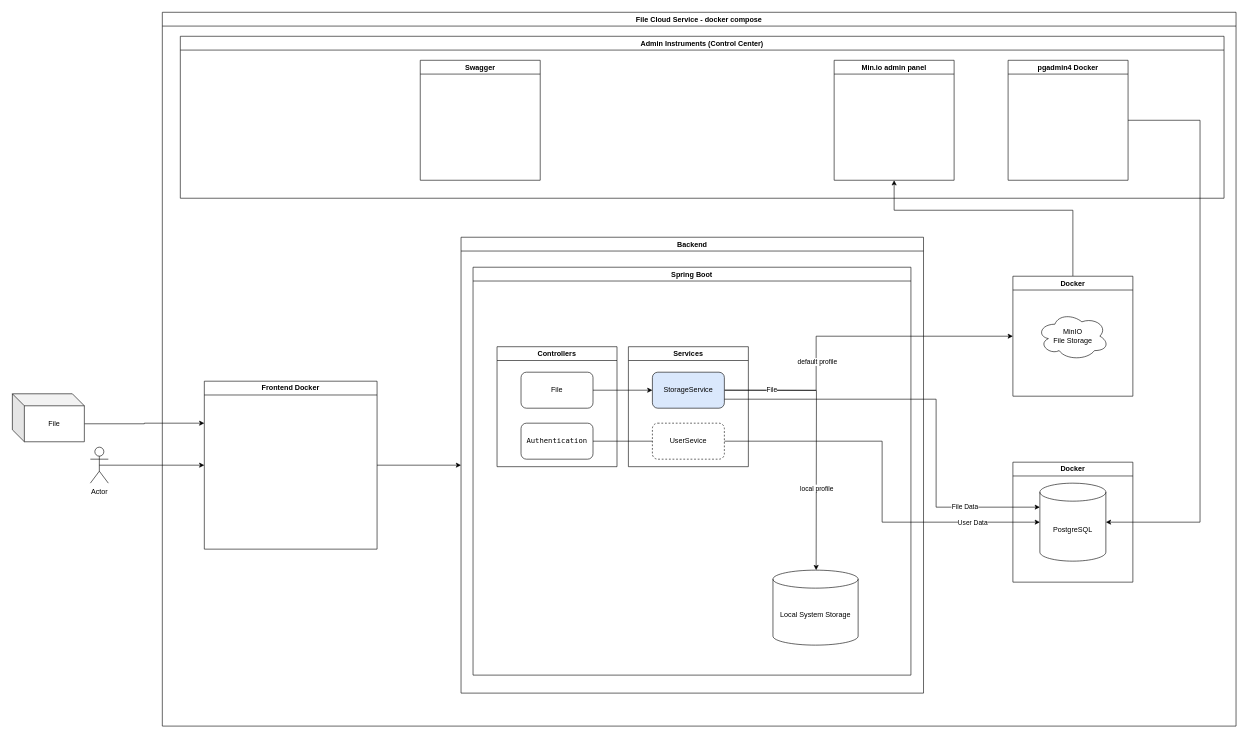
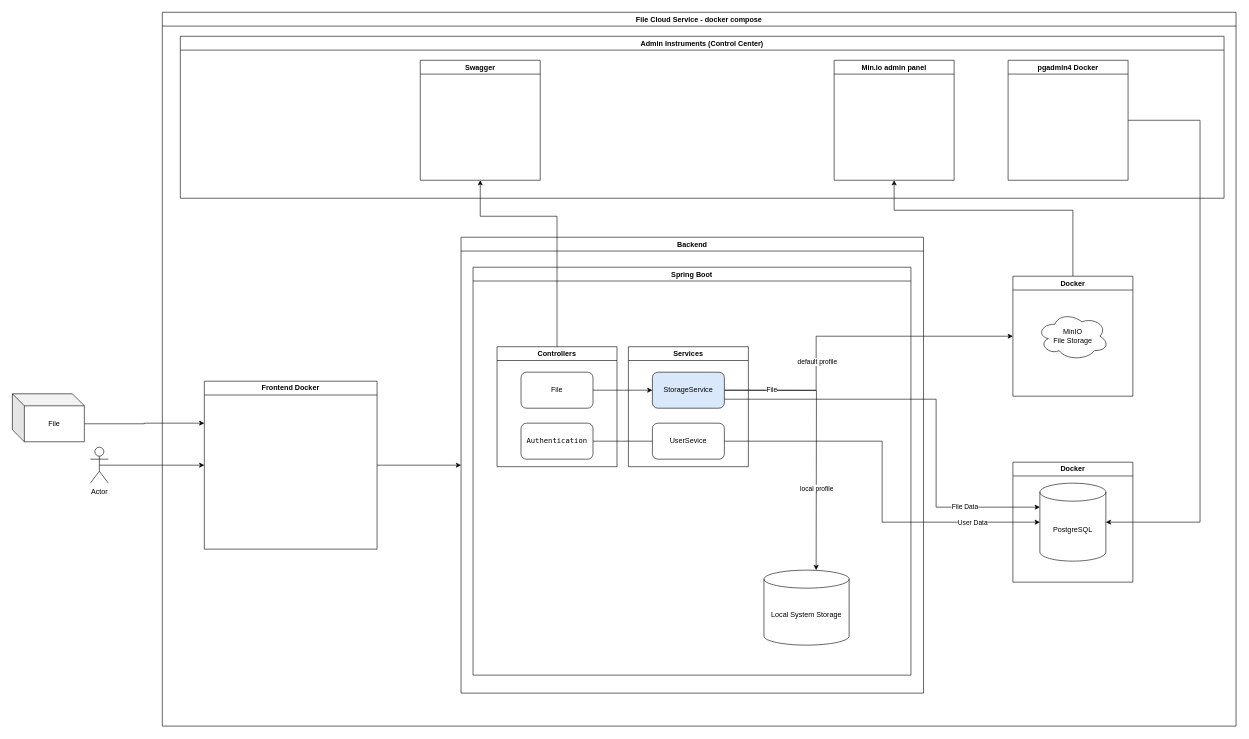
  <mxCell id="0" />
  <mxCell id="1" parent="0" />
  <mxCell id="2" value="File Cloud Service - docker compose" style="swimlane;whiteSpace=wrap;html=1;" parent="1" vertex="1"><mxGeometry x="270" y="20" width="1790" height="1190" as="geometry" /></mxCell>
  <mxCell id="3" style="edgeStyle=orthogonalEdgeStyle;rounded=0;orthogonalLoop=1;jettySize=auto;html=1;exitX=1;exitY=0.5;exitDx=0;exitDy=0;entryX=0;entryY=0.5;entryDx=0;entryDy=0;" parent="2" source="4" target="5" edge="1"><mxGeometry relative="1" as="geometry" /></mxCell>
  <mxCell id="4" value="Frontend Docker" style="swimlane;whiteSpace=wrap;html=1;" parent="2" vertex="1"><mxGeometry x="70" y="615" width="288" height="280" as="geometry" /></mxCell>
  <mxCell id="5" value="Backend" style="swimlane;whiteSpace=wrap;html=1;" parent="2" vertex="1"><mxGeometry x="498" y="375" width="771" height="760" as="geometry" /></mxCell>
  <mxCell id="6" value="Spring Boot" style="swimlane;whiteSpace=wrap;html=1;" parent="5" vertex="1"><mxGeometry x="20" y="50" width="730" height="680" as="geometry" /></mxCell>
  <mxCell id="7" value="Controllers" style="swimlane;whiteSpace=wrap;html=1;" parent="6" vertex="1"><mxGeometry x="40" y="132.5" width="200" height="200" as="geometry" /></mxCell>
  <mxCell id="8" value="File" style="rounded=1;whiteSpace=wrap;html=1;" parent="7" vertex="1"><mxGeometry x="40" y="42.5" width="120" height="60" as="geometry" /></mxCell>
  <mxCell id="9" value="&lt;div style=&quot;font-family: Menlo, monospace; font-size: 9pt;&quot;&gt;Authentication&lt;/div&gt;" style="rounded=1;whiteSpace=wrap;html=1;" parent="7" vertex="1"><mxGeometry x="40" y="127.5" width="120" height="60" as="geometry" /></mxCell>
  <mxCell id="10" value="Services" style="swimlane;whiteSpace=wrap;html=1;" parent="6" vertex="1"><mxGeometry x="259" y="132.5" width="200" height="200" as="geometry" /></mxCell>
- <mxCell id="11" value="UserSevice" style="rounded=1;whiteSpace=wrap;html=1;dashed=1;" parent="10" vertex="1"><mxGeometry x="40" y="127.5" width="120" height="60" as="geometry" /></mxCell>
+ <mxCell id="11" value="UserSevice" style="rounded=1;whiteSpace=wrap;html=1;" parent="10" vertex="1"><mxGeometry x="40" y="127.5" width="120" height="60" as="geometry" /></mxCell>
  <mxCell id="12" value="StorageService" style="rounded=1;whiteSpace=wrap;html=1;fillColor=#dae8fc;" parent="10" vertex="1"><mxGeometry x="40" y="42.5" width="120" height="60" as="geometry" /></mxCell>
  <mxCell id="13" style="edgeStyle=orthogonalEdgeStyle;rounded=0;orthogonalLoop=1;jettySize=auto;html=1;exitX=1;exitY=0.5;exitDx=0;exitDy=0;entryX=0;entryY=0.5;entryDx=0;entryDy=0;" parent="6" source="8" target="12" edge="1"><mxGeometry relative="1" as="geometry" /></mxCell>
  <mxCell id="14" style="edgeStyle=orthogonalEdgeStyle;rounded=0;orthogonalLoop=1;jettySize=auto;html=1;exitX=1;exitY=0.5;exitDx=0;exitDy=0;entryX=0;entryY=0.5;entryDx=0;entryDy=0;endArrow=none;" parent="6" source="9" target="11" edge="1"><mxGeometry relative="1" as="geometry" /></mxCell>
- <mxCell id="15" value="Local System Storage" style="shape=cylinder3;whiteSpace=wrap;html=1;boundedLbl=1;backgroundOutline=1;size=15;" vertex="1" parent="6"><mxGeometry x="500" y="505" width="142" height="125" as="geometry" /></mxCell>
+ <mxCell id="15" value="Local System Storage" style="shape=cylinder3;whiteSpace=wrap;html=1;boundedLbl=1;backgroundOutline=1;size=15;" vertex="1" parent="6"><mxGeometry x="485" y="505" width="142" height="125" as="geometry" /></mxCell>
  <mxCell id="16" style="edgeStyle=orthogonalEdgeStyle;rounded=0;orthogonalLoop=1;jettySize=auto;html=1;exitX=1;exitY=0.5;exitDx=0;exitDy=0;" edge="1" parent="6"><mxGeometry relative="1" as="geometry"><mxPoint x="420" y="205" as="sourcePoint" /><mxPoint x="572" y="505" as="targetPoint" /></mxGeometry></mxCell>
  <mxCell id="17" value="local profile" style="edgeLabel;html=1;align=center;verticalAlign=middle;resizable=0;points=[];" vertex="1" connectable="0" parent="16"><mxGeometry x="0.396" relative="1" as="geometry"><mxPoint y="1" as="offset" /></mxGeometry></mxCell>
  <mxCell id="18" value="Docker" style="swimlane;whiteSpace=wrap;html=1;" parent="2" vertex="1"><mxGeometry x="1418" y="750" width="200" height="200" as="geometry" /></mxCell>
  <mxCell id="19" value="PostgreSQL" style="shape=cylinder3;whiteSpace=wrap;html=1;boundedLbl=1;backgroundOutline=1;size=15;" parent="18" vertex="1"><mxGeometry x="45" y="35" width="110" height="130" as="geometry" /></mxCell>
  <mxCell id="20" style="edgeStyle=orthogonalEdgeStyle;rounded=0;orthogonalLoop=1;jettySize=auto;html=1;exitX=0.5;exitY=0;exitDx=0;exitDy=0;entryX=0.5;entryY=1;entryDx=0;entryDy=0;" edge="1" parent="2" source="21" target="26"><mxGeometry relative="1" as="geometry"><Array as="points"><mxPoint x="1518" y="330" /><mxPoint x="1220" y="330" /></Array></mxGeometry></mxCell>
  <mxCell id="21" value="Docker" style="swimlane;whiteSpace=wrap;html=1;" parent="2" vertex="1"><mxGeometry x="1418" y="440" width="200" height="200" as="geometry" /></mxCell>
  <mxCell id="22" value="MinIO&lt;br&gt;File Storage" style="ellipse;shape=cloud;whiteSpace=wrap;html=1;" parent="21" vertex="1"><mxGeometry x="40" y="60" width="120" height="80" as="geometry" /></mxCell>
  <mxCell id="23" value="Admin Instruments (Control Center)" style="swimlane;whiteSpace=wrap;html=1;" parent="2" vertex="1"><mxGeometry x="30" y="40" width="1740" height="270" as="geometry" /></mxCell>
  <mxCell id="24" value="pgadmin4 Docker" style="swimlane;whiteSpace=wrap;html=1;" parent="23" vertex="1"><mxGeometry x="1380" y="40" width="200" height="200" as="geometry" /></mxCell>
  <mxCell id="25" value="Swagger" style="swimlane;whiteSpace=wrap;html=1;" parent="23" vertex="1"><mxGeometry x="400" y="40" width="200" height="200" as="geometry" /></mxCell>
  <mxCell id="26" value="Min.io admin panel" style="swimlane;whiteSpace=wrap;html=1;" vertex="1" parent="23"><mxGeometry x="1090" y="40" width="200" height="200" as="geometry" /></mxCell>
  <mxCell id="27" style="edgeStyle=orthogonalEdgeStyle;rounded=0;orthogonalLoop=1;jettySize=auto;html=1;exitX=1;exitY=0.5;exitDx=0;exitDy=0;entryX=1;entryY=0.5;entryDx=0;entryDy=0;entryPerimeter=0;" parent="2" source="24" target="19" edge="1"><mxGeometry relative="1" as="geometry"><Array as="points"><mxPoint x="1730" y="180" /><mxPoint x="1730" y="850" /></Array></mxGeometry></mxCell>
+ <mxCell id="28" style="edgeStyle=orthogonalEdgeStyle;rounded=0;orthogonalLoop=1;jettySize=auto;html=1;exitX=0.5;exitY=0;exitDx=0;exitDy=0;entryX=0.5;entryY=1;entryDx=0;entryDy=0;" parent="2" source="7" target="25" edge="1"><mxGeometry relative="1" as="geometry"><Array as="points"><mxPoint x="658" y="340" /><mxPoint x="530" y="340" /></Array></mxGeometry></mxCell>
  <mxCell id="29" style="edgeStyle=orthogonalEdgeStyle;rounded=0;orthogonalLoop=1;jettySize=auto;html=1;exitX=1;exitY=0.5;exitDx=0;exitDy=0;entryX=0;entryY=0.5;entryDx=0;entryDy=0;entryPerimeter=0;" edge="1" parent="2" source="11" target="19"><mxGeometry relative="1" as="geometry" /></mxCell>
  <mxCell id="30" value="User Data" style="edgeLabel;html=1;align=center;verticalAlign=middle;resizable=0;points=[];" vertex="1" connectable="0" parent="29"><mxGeometry x="-0.362" y="-1" relative="1" as="geometry"><mxPoint x="202" y="134" as="offset" /></mxGeometry></mxCell>
  <mxCell id="31" style="edgeStyle=orthogonalEdgeStyle;rounded=0;orthogonalLoop=1;jettySize=auto;html=1;exitX=1;exitY=0.75;exitDx=0;exitDy=0;entryX=0;entryY=0;entryDx=0;entryDy=40;entryPerimeter=0;" edge="1" parent="2" source="12" target="19"><mxGeometry relative="1" as="geometry"><Array as="points"><mxPoint x="1290" y="645" /><mxPoint x="1290" y="825" /></Array></mxGeometry></mxCell>
  <mxCell id="32" value="File Data" style="edgeLabel;html=1;align=center;verticalAlign=middle;resizable=0;points=[];" vertex="1" connectable="0" parent="31"><mxGeometry x="0.643" y="2" relative="1" as="geometry"><mxPoint y="1" as="offset" /></mxGeometry></mxCell>
  <mxCell id="33" style="edgeStyle=orthogonalEdgeStyle;rounded=0;orthogonalLoop=1;jettySize=auto;html=1;exitX=1;exitY=0.5;exitDx=0;exitDy=0;entryX=0;entryY=0.5;entryDx=0;entryDy=0;" edge="1" parent="2" source="12" target="21"><mxGeometry relative="1" as="geometry"><Array as="points"><mxPoint x="1090" y="630" /><mxPoint x="1090" y="540" /></Array></mxGeometry></mxCell>
  <mxCell id="34" value="default profile" style="edgeLabel;html=1;align=center;verticalAlign=middle;resizable=0;points=[];" vertex="1" connectable="0" parent="33"><mxGeometry x="-0.294" y="-1" relative="1" as="geometry"><mxPoint y="1" as="offset" /></mxGeometry></mxCell>
  <mxCell id="35" value="File" style="edgeLabel;html=1;align=center;verticalAlign=middle;resizable=0;points=[];" vertex="1" connectable="0" parent="33"><mxGeometry x="-0.727" y="3" relative="1" as="geometry"><mxPoint y="1" as="offset" /></mxGeometry></mxCell>
  <mxCell id="36" style="edgeStyle=orthogonalEdgeStyle;rounded=0;orthogonalLoop=1;jettySize=auto;html=1;exitX=0.5;exitY=0.5;exitDx=0;exitDy=0;exitPerimeter=0;entryX=0;entryY=0.5;entryDx=0;entryDy=0;" parent="1" source="37" target="4" edge="1"><mxGeometry relative="1" as="geometry" /></mxCell>
  <mxCell id="37" value="Actor" style="shape=umlActor;verticalLabelPosition=bottom;verticalAlign=top;html=1;outlineConnect=0;" parent="1" vertex="1"><mxGeometry x="150" y="745" width="30" height="60" as="geometry" /></mxCell>
  <mxCell id="38" style="edgeStyle=orthogonalEdgeStyle;rounded=0;orthogonalLoop=1;jettySize=auto;html=1;exitX=0;exitY=0;exitDx=120;exitDy=50;exitPerimeter=0;entryX=0;entryY=0.25;entryDx=0;entryDy=0;" parent="1" source="39" target="4" edge="1"><mxGeometry relative="1" as="geometry" /></mxCell>
  <mxCell id="39" value="File" style="shape=cube;whiteSpace=wrap;html=1;boundedLbl=1;backgroundOutline=1;darkOpacity=0.05;darkOpacity2=0.1;" parent="1" vertex="1"><mxGeometry x="20" y="656" width="120" height="80" as="geometry" /></mxCell>
